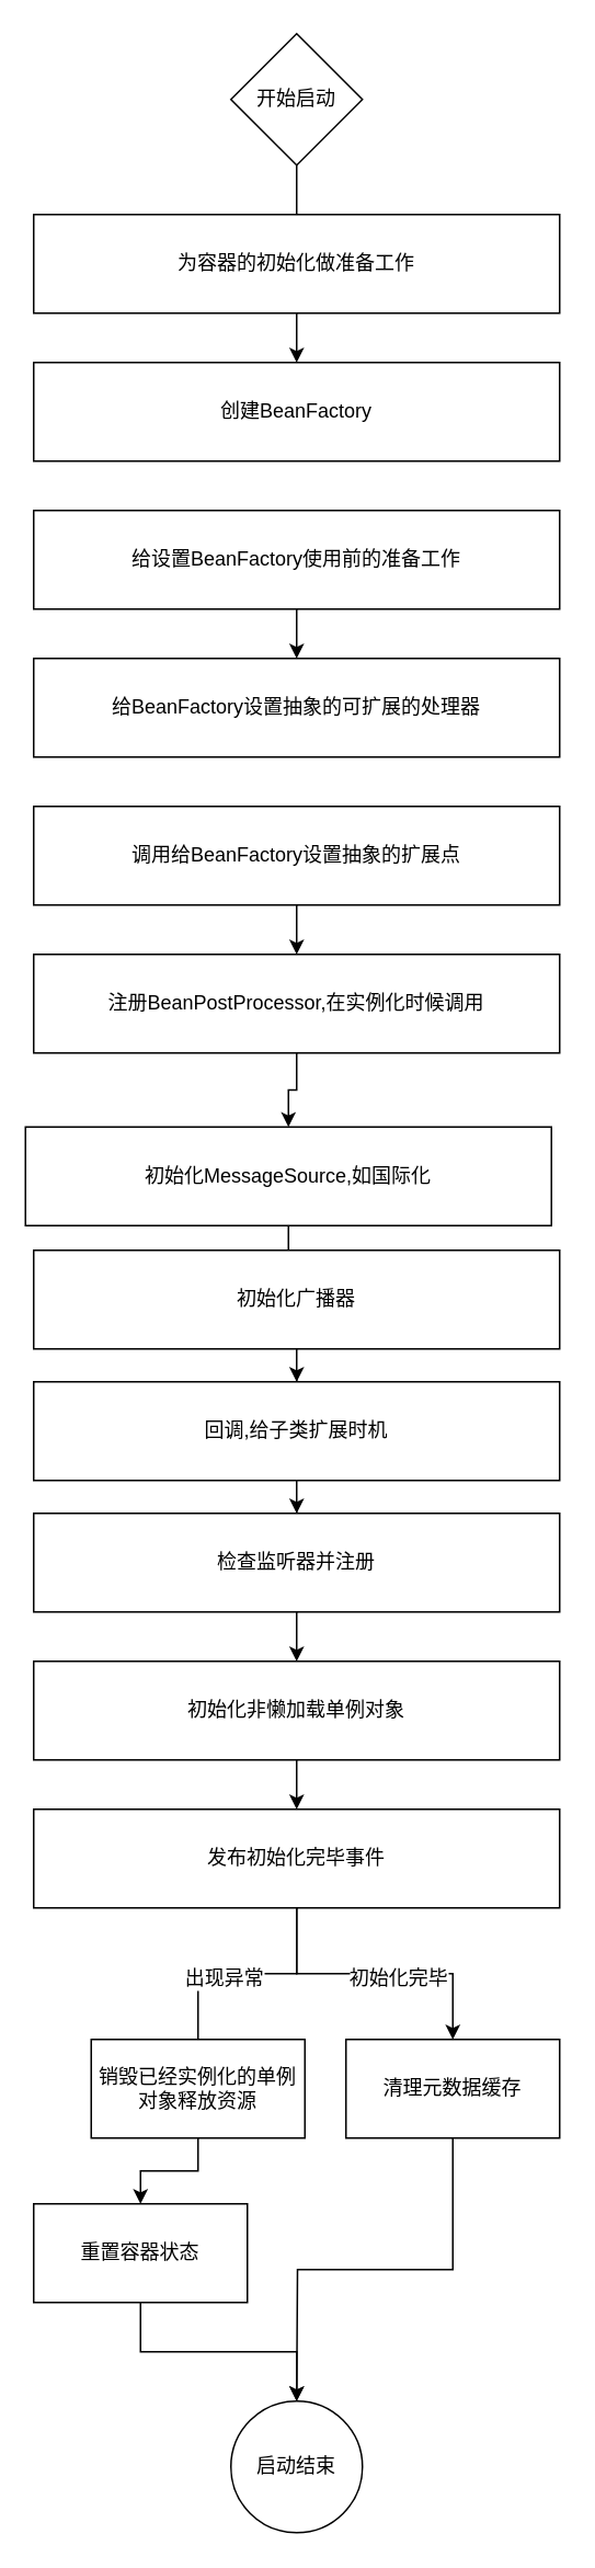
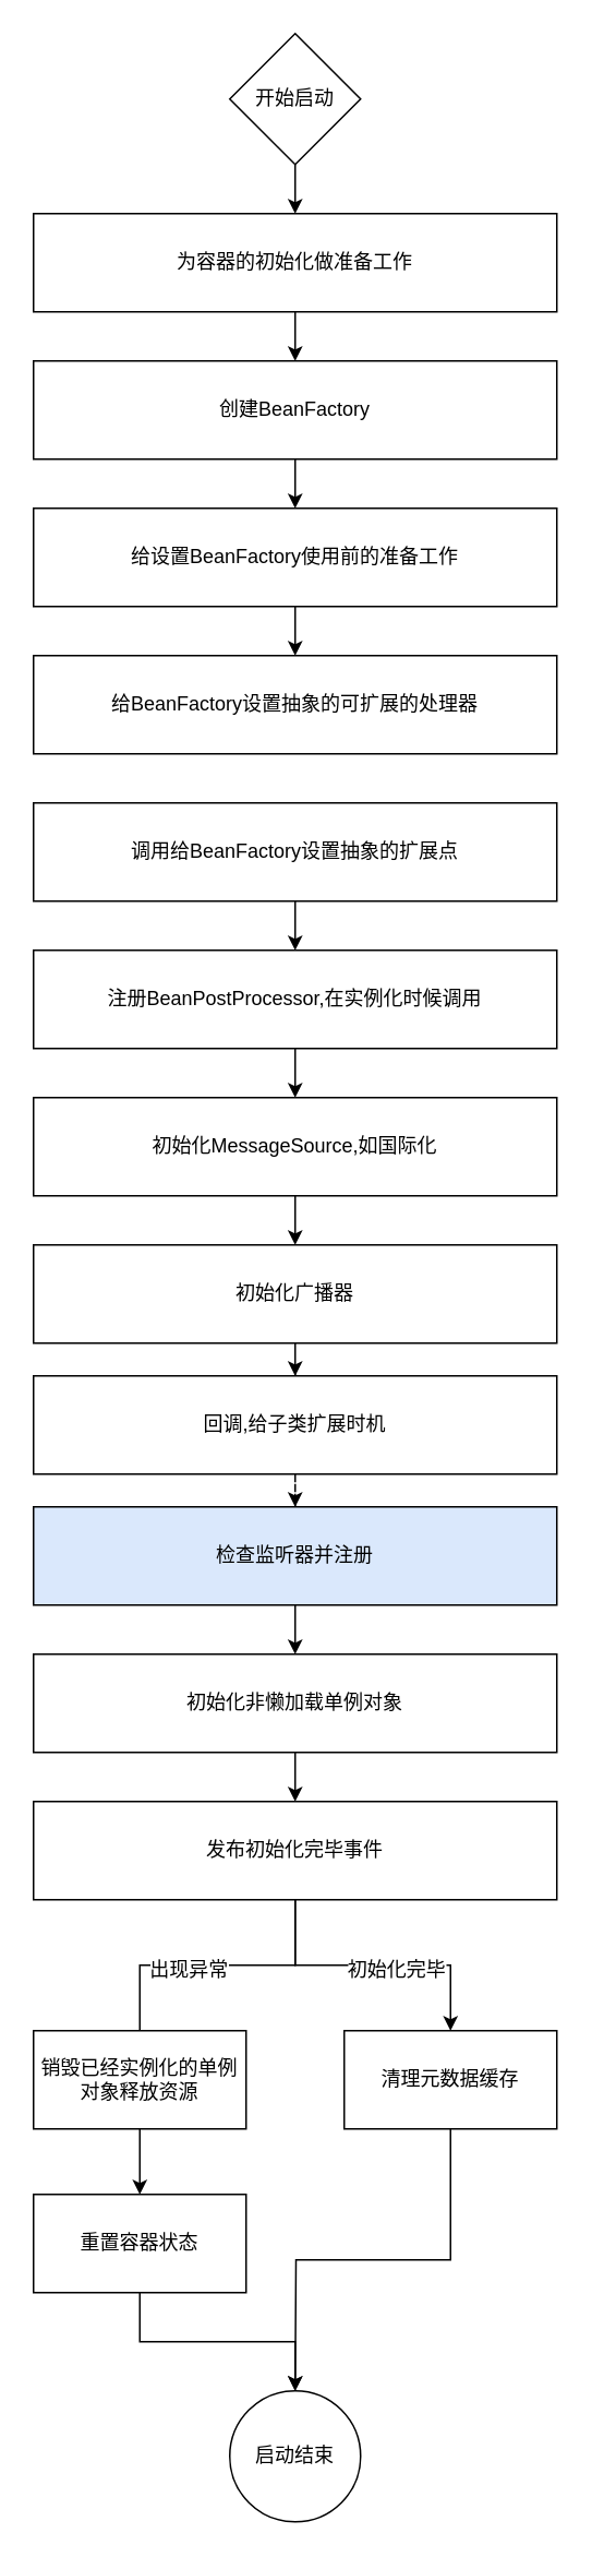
  <mxCell id="0" />
  <mxCell id="1" parent="0" />
  <mxCell id="2" value="开始启动" style="rhombus;whiteSpace=wrap;html=1;aspect=fixed;fontSize=12;" vertex="1" parent="1"><mxGeometry x="140" y="20" width="80" height="80" as="geometry" /></mxCell>
  <mxCell id="3" value="启动结束" style="ellipse;whiteSpace=wrap;html=1;aspect=fixed;fontSize=12;" vertex="1" parent="1"><mxGeometry x="140" y="1460" width="80" height="80" as="geometry" /></mxCell>
  <mxCell id="4" value="" style="edgeStyle=orthogonalEdgeStyle;rounded=0;html=1;jettySize=auto;orthogonalLoop=1;fontSize=12;" edge="1" parent="1" source="5" target="7"><mxGeometry relative="1" as="geometry" /></mxCell>
  <mxCell id="5" value="为容器的初始化做准备工作" style="rounded=0;whiteSpace=wrap;html=1;fontSize=12;" vertex="1" parent="1"><mxGeometry x="20" y="130" width="320" height="60" as="geometry" /></mxCell>
+ <mxCell id="6" value="" style="edgeStyle=orthogonalEdgeStyle;rounded=0;html=1;jettySize=auto;orthogonalLoop=1;fontSize=12;" edge="1" parent="1" source="7" target="9"><mxGeometry relative="1" as="geometry" /></mxCell>
  <mxCell id="7" value="创建BeanFactory" style="rounded=0;whiteSpace=wrap;html=1;fontSize=12;" vertex="1" parent="1"><mxGeometry x="20" y="220" width="320" height="60" as="geometry" /></mxCell>
  <mxCell id="8" value="" style="edgeStyle=orthogonalEdgeStyle;rounded=0;html=1;jettySize=auto;orthogonalLoop=1;fontSize=12;" edge="1" parent="1" source="9" target="10"><mxGeometry relative="1" as="geometry" /></mxCell>
  <mxCell id="9" value="&lt;span&gt;给设置BeanFactory使用前的准备工作&lt;/span&gt;" style="rounded=0;whiteSpace=wrap;html=1;fontSize=12;" vertex="1" parent="1"><mxGeometry x="20" y="310" width="320" height="60" as="geometry" /></mxCell>
  <mxCell id="10" value="&lt;div&gt;&lt;/div&gt;给BeanFactory设置抽象的可扩展的处理器&lt;br&gt;" style="rounded=0;whiteSpace=wrap;html=1;fontSize=12;" vertex="1" parent="1"><mxGeometry x="20" y="400" width="320" height="60" as="geometry" /></mxCell>
  <mxCell id="11" value="" style="edgeStyle=orthogonalEdgeStyle;rounded=0;html=1;jettySize=auto;orthogonalLoop=1;fontSize=12;" edge="1" parent="1" source="12" target="14"><mxGeometry relative="1" as="geometry" /></mxCell>
  <mxCell id="12" value="&lt;div&gt;&lt;/div&gt;&lt;div&gt;&lt;/div&gt;调用给BeanFactory设置抽象的扩展点&lt;br&gt;" style="rounded=0;whiteSpace=wrap;html=1;fontSize=12;" vertex="1" parent="1"><mxGeometry x="20" y="490" width="320" height="60" as="geometry" /></mxCell>
  <mxCell id="13" value="" style="edgeStyle=orthogonalEdgeStyle;rounded=0;html=1;jettySize=auto;orthogonalLoop=1;fontSize=12;" edge="1" parent="1" source="14" target="16"><mxGeometry relative="1" as="geometry" /></mxCell>
  <mxCell id="14" value="&lt;div&gt;&lt;/div&gt;&lt;div&gt;&lt;/div&gt;&lt;span&gt;注册BeanPostProcessor,在实例化时候调用&lt;/span&gt;&lt;br&gt;" style="rounded=0;whiteSpace=wrap;html=1;fontSize=12;" vertex="1" parent="1"><mxGeometry x="20" y="580" width="320" height="60" as="geometry" /></mxCell>
  <mxCell id="15" value="" style="edgeStyle=orthogonalEdgeStyle;rounded=0;html=1;jettySize=auto;orthogonalLoop=1;fontSize=12;" edge="1" parent="1" source="16" target="18"><mxGeometry relative="1" as="geometry" /></mxCell>
- <mxCell id="16" value="&lt;div&gt;&lt;/div&gt;&lt;div&gt;&lt;/div&gt;&lt;span&gt;初始化MessageSource,如国际化&lt;/span&gt;&lt;br&gt;" style="rounded=0;whiteSpace=wrap;html=1;fontSize=12;" vertex="1" parent="1"><mxGeometry x="15" y="685" width="320" height="60" as="geometry" /></mxCell>
+ <mxCell id="16" value="&lt;div&gt;&lt;/div&gt;&lt;div&gt;&lt;/div&gt;&lt;span&gt;初始化MessageSource,如国际化&lt;/span&gt;&lt;br&gt;" style="rounded=0;whiteSpace=wrap;html=1;fontSize=12;" vertex="1" parent="1"><mxGeometry x="20" y="670" width="320" height="60" as="geometry" /></mxCell>
  <mxCell id="17" value="" style="edgeStyle=orthogonalEdgeStyle;rounded=0;html=1;jettySize=auto;orthogonalLoop=1;fontSize=12;" edge="1" parent="1" source="18" target="20"><mxGeometry relative="1" as="geometry" /></mxCell>
  <mxCell id="18" value="&lt;div&gt;&lt;/div&gt;&lt;div&gt;&lt;/div&gt;&lt;span&gt;初始化广播器&lt;/span&gt;&lt;br&gt;" style="rounded=0;whiteSpace=wrap;html=1;fontSize=12;" vertex="1" parent="1"><mxGeometry x="20" y="760" width="320" height="60" as="geometry" /></mxCell>
- <mxCell id="19" value="" style="edgeStyle=orthogonalEdgeStyle;rounded=0;html=1;jettySize=auto;orthogonalLoop=1;fontSize=12;" edge="1" parent="1" source="20" target="22"><mxGeometry relative="1" as="geometry" /></mxCell>
+ <mxCell id="19" value="" style="edgeStyle=orthogonalEdgeStyle;rounded=0;html=1;jettySize=auto;orthogonalLoop=1;fontSize=12;dashed=1;" edge="1" parent="1" source="20" target="22"><mxGeometry relative="1" as="geometry" /></mxCell>
  <mxCell id="20" value="&lt;div&gt;&lt;/div&gt;&lt;div&gt;&lt;/div&gt;&lt;span&gt;回调,给子类扩展时机&lt;/span&gt;&lt;br&gt;" style="rounded=0;whiteSpace=wrap;html=1;fontSize=12;" vertex="1" parent="1"><mxGeometry x="20" y="840" width="320" height="60" as="geometry" /></mxCell>
  <mxCell id="21" value="" style="edgeStyle=orthogonalEdgeStyle;rounded=0;html=1;jettySize=auto;orthogonalLoop=1;fontSize=12;" edge="1" parent="1" source="22" target="24"><mxGeometry relative="1" as="geometry" /></mxCell>
- <mxCell id="22" value="&lt;div&gt;&lt;/div&gt;&lt;div&gt;&lt;/div&gt;&lt;span&gt;检查监听器并注册&lt;/span&gt;&lt;br&gt;" style="rounded=0;whiteSpace=wrap;html=1;fontSize=12;" vertex="1" parent="1"><mxGeometry x="20" y="920" width="320" height="60" as="geometry" /></mxCell>
+ <mxCell id="22" value="&lt;div&gt;&lt;/div&gt;&lt;div&gt;&lt;/div&gt;&lt;span&gt;检查监听器并注册&lt;/span&gt;&lt;br&gt;" style="rounded=0;whiteSpace=wrap;html=1;fontSize=12;fillColor=#dae8fc;" vertex="1" parent="1"><mxGeometry x="20" y="920" width="320" height="60" as="geometry" /></mxCell>
  <mxCell id="23" value="" style="edgeStyle=orthogonalEdgeStyle;rounded=0;html=1;jettySize=auto;orthogonalLoop=1;fontSize=12;" edge="1" parent="1" source="24" target="29"><mxGeometry relative="1" as="geometry" /></mxCell>
  <mxCell id="24" value="&lt;div&gt;&lt;/div&gt;&lt;div&gt;&lt;/div&gt;&lt;span&gt;初始化非懒加载单例对象&lt;/span&gt;&lt;br&gt;" style="rounded=0;whiteSpace=wrap;html=1;fontSize=12;" vertex="1" parent="1"><mxGeometry x="20" y="1010" width="320" height="60" as="geometry" /></mxCell>
  <mxCell id="25" value="" style="edgeStyle=orthogonalEdgeStyle;rounded=0;html=1;jettySize=auto;orthogonalLoop=1;fontSize=12;endArrow=none;" edge="1" parent="1" source="29" target="31"><mxGeometry relative="1" as="geometry" /></mxCell>
  <mxCell id="26" value="出现异常" style="text;html=1;resizable=0;points=[];align=center;verticalAlign=middle;labelBackgroundColor=#ffffff;fontSize=12;" vertex="1" connectable="0" parent="25"><mxGeometry x="0.211" y="2" relative="1" as="geometry"><mxPoint as="offset" /></mxGeometry></mxCell>
  <mxCell id="27" style="edgeStyle=orthogonalEdgeStyle;rounded=0;html=1;exitX=0.5;exitY=1;entryX=0.5;entryY=0;jettySize=auto;orthogonalLoop=1;fontSize=12;" edge="1" parent="1" source="29" target="36"><mxGeometry relative="1" as="geometry" /></mxCell>
  <mxCell id="28" value="初始化完毕" style="text;html=1;resizable=0;points=[];align=center;verticalAlign=middle;labelBackgroundColor=#ffffff;fontSize=12;" vertex="1" connectable="0" parent="27"><mxGeometry x="0.154" y="-2" relative="1" as="geometry"><mxPoint as="offset" /></mxGeometry></mxCell>
  <mxCell id="29" value="&lt;div&gt;&lt;/div&gt;&lt;div&gt;&lt;/div&gt;&lt;span&gt;发布初始化完毕事件&lt;/span&gt;&lt;br&gt;" style="rounded=0;whiteSpace=wrap;html=1;fontSize=12;" vertex="1" parent="1"><mxGeometry x="20" y="1100" width="320" height="60" as="geometry" /></mxCell>
  <mxCell id="30" value="" style="edgeStyle=orthogonalEdgeStyle;rounded=0;html=1;jettySize=auto;orthogonalLoop=1;fontSize=12;" edge="1" parent="1" source="31" target="33"><mxGeometry relative="1" as="geometry" /></mxCell>
- <mxCell id="31" value="&lt;div&gt;&lt;/div&gt;&lt;div&gt;&lt;/div&gt;&lt;span&gt;销毁已经实例化的单例对象释放资源&lt;/span&gt;&lt;br&gt;" style="rounded=0;whiteSpace=wrap;html=1;fontSize=12;" vertex="1" parent="1"><mxGeometry x="55" y="1240" width="130" height="60" as="geometry" /></mxCell>
+ <mxCell id="31" value="&lt;div&gt;&lt;/div&gt;&lt;div&gt;&lt;/div&gt;&lt;span&gt;销毁已经实例化的单例对象释放资源&lt;/span&gt;&lt;br&gt;" style="rounded=0;whiteSpace=wrap;html=1;fontSize=12;" vertex="1" parent="1"><mxGeometry x="20" y="1240" width="130" height="60" as="geometry" /></mxCell>
  <mxCell id="32" style="edgeStyle=orthogonalEdgeStyle;rounded=0;html=1;exitX=0.5;exitY=1;entryX=0.5;entryY=0;jettySize=auto;orthogonalLoop=1;fontSize=12;" edge="1" parent="1" source="33" target="3"><mxGeometry relative="1" as="geometry" /></mxCell>
  <mxCell id="33" value="&lt;div&gt;&lt;/div&gt;&lt;div&gt;&lt;/div&gt;&lt;span&gt;重置容器状态&lt;/span&gt;&lt;br&gt;" style="rounded=0;whiteSpace=wrap;html=1;fontSize=12;" vertex="1" parent="1"><mxGeometry x="20" y="1340" width="130" height="60" as="geometry" /></mxCell>
- <mxCell id="34" value="" style="edgeStyle=orthogonalEdgeStyle;rounded=0;html=1;jettySize=auto;orthogonalLoop=1;fontSize=12;endArrow=none;" edge="1" parent="1" source="2" target="5"><mxGeometry relative="1" as="geometry"><mxPoint x="180" y="100" as="sourcePoint" /><mxPoint x="180" y="180" as="targetPoint" /></mxGeometry></mxCell>
+ <mxCell id="34" value="" style="edgeStyle=orthogonalEdgeStyle;rounded=0;html=1;jettySize=auto;orthogonalLoop=1;fontSize=12;" edge="1" parent="1" source="2" target="5"><mxGeometry relative="1" as="geometry"><mxPoint x="180" y="100" as="sourcePoint" /><mxPoint x="180" y="180" as="targetPoint" /></mxGeometry></mxCell>
  <mxCell id="35" style="edgeStyle=orthogonalEdgeStyle;rounded=0;html=1;exitX=0.5;exitY=1;jettySize=auto;orthogonalLoop=1;fontSize=12;" edge="1" parent="1" source="36"><mxGeometry relative="1" as="geometry"><mxPoint x="180" y="1460" as="targetPoint" /></mxGeometry></mxCell>
  <mxCell id="36" value="&lt;div&gt;&lt;/div&gt;&lt;div&gt;&lt;/div&gt;&lt;span&gt;清理元数据缓存&lt;/span&gt;&lt;br&gt;" style="rounded=0;whiteSpace=wrap;html=1;fontSize=12;" vertex="1" parent="1"><mxGeometry x="210" y="1240" width="130" height="60" as="geometry" /></mxCell>
